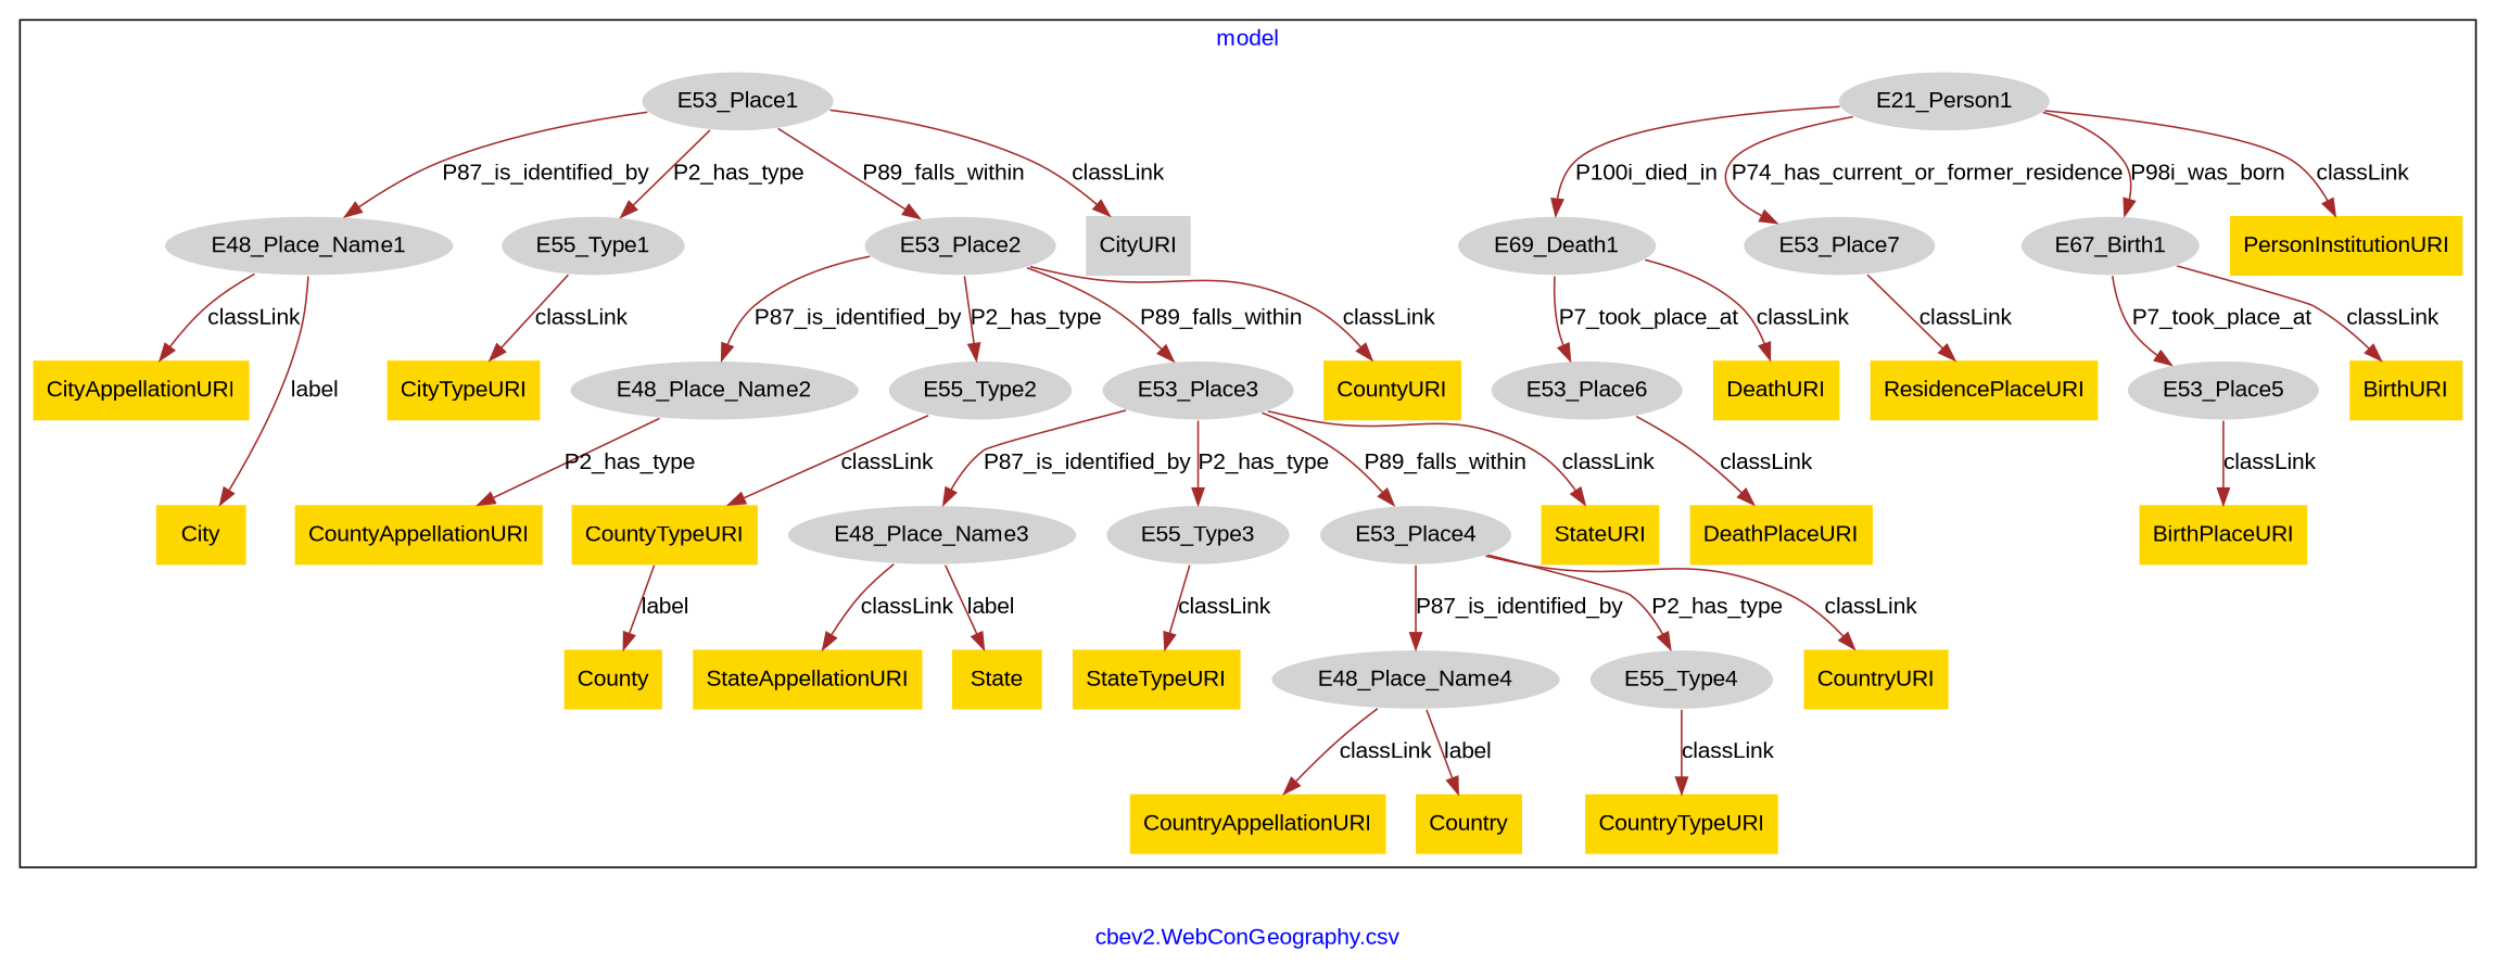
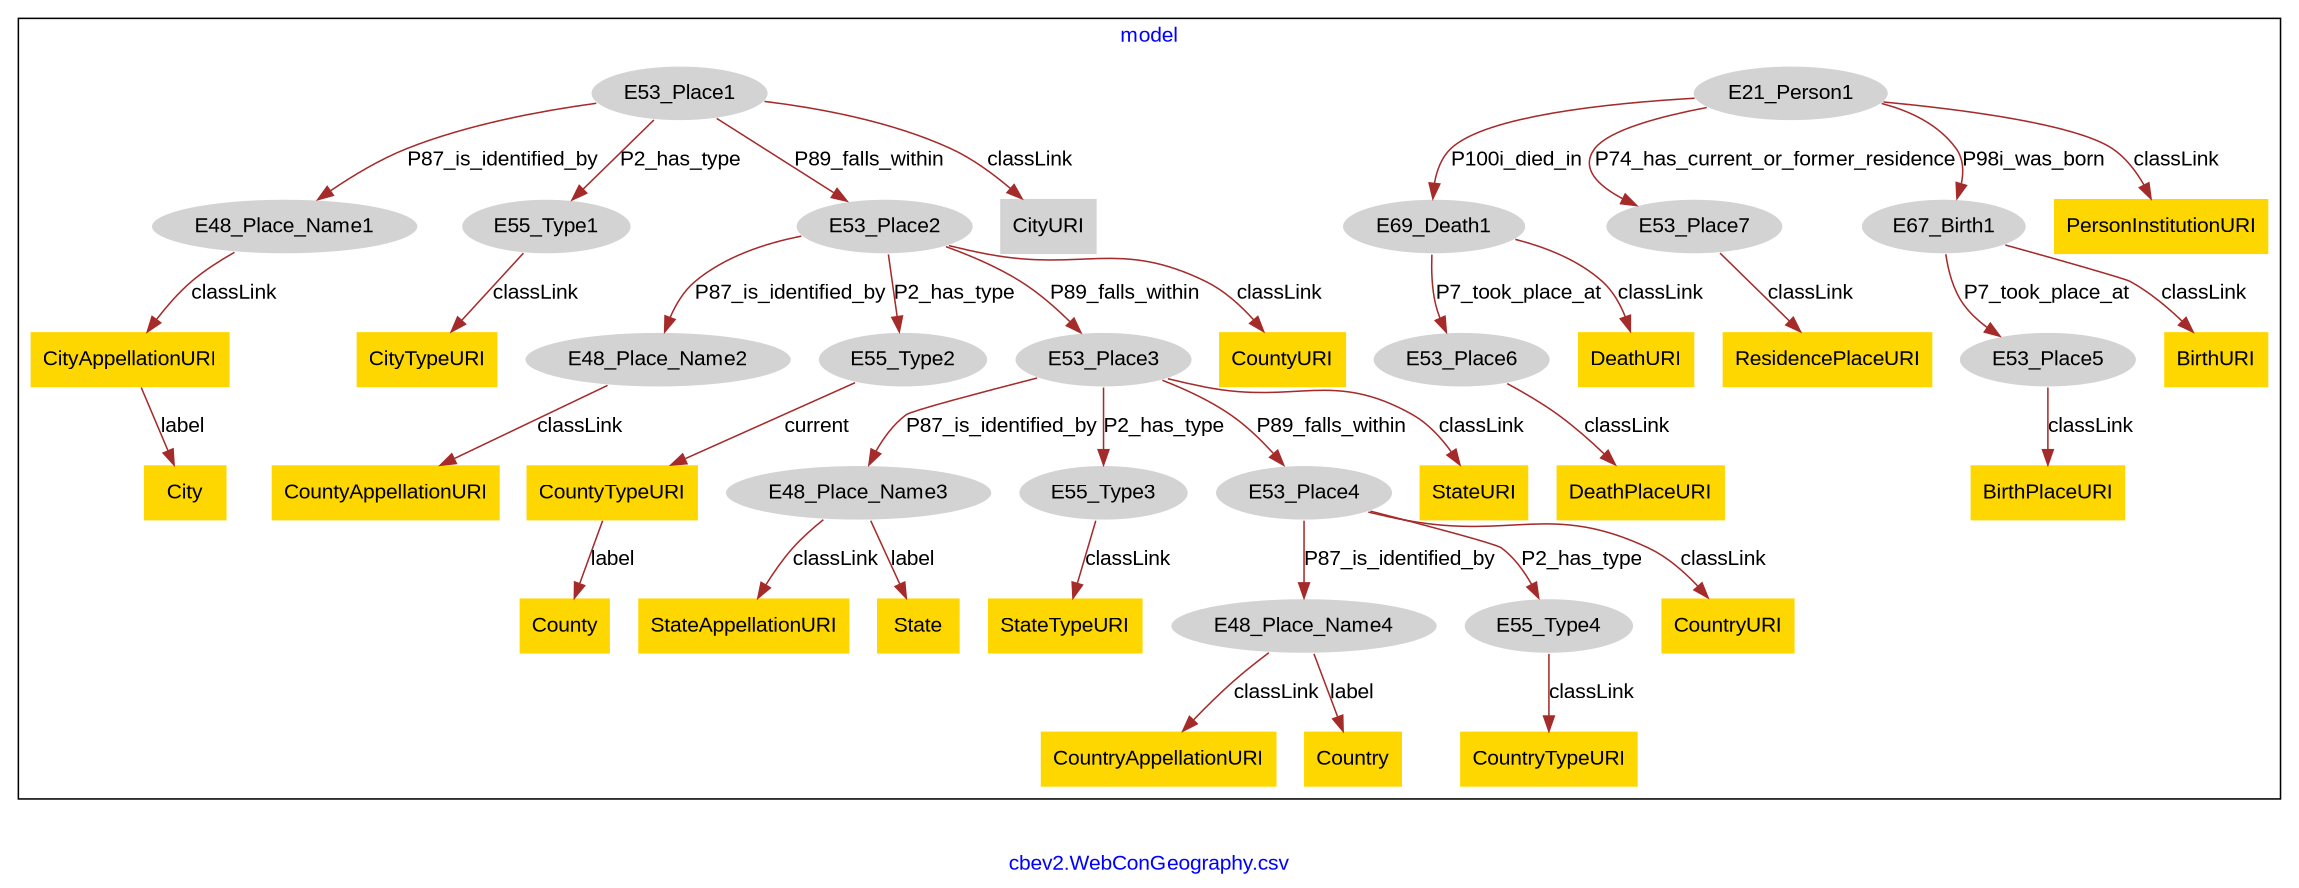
  digraph {
    fontcolor=blue
    fontname="Liberation Sans"
    label="cbev2.WebConGeography.csv"
    remincross=true
    node [fillcolor=gold fontname="Liberation Sans" style=filled shape=plaintext]
    edge [color=brown fontcolor=black fontname="Liberation Sans"]
    n1 [color=white fillcolor=lightgray label=E21_Person1 shape=""]
    n2 [color=white fillcolor=lightgray label=E69_Death1 shape=""]
    n3 [color=white fillcolor=lightgray label=E53_Place7 shape=""]
    n4 [color=white fillcolor=lightgray label=E67_Birth1 shape=""]
    n5 [label=PersonInstitutionURI]
    n6 [color=white fillcolor=lightgray label=E48_Place_Name1 shape=""]
    n7 [label=CityAppellationURI]
    n8 [label=City]
    n9 [color=white fillcolor=lightgray label=E48_Place_Name2 shape=""]
    n10 [label=CountyAppellationURI]
    n11 [label=County]
    n12 [color=white fillcolor=lightgray label=E48_Place_Name3 shape=""]
    n13 [label=StateAppellationURI]
    n14 [label=State]
    n15 [color=white fillcolor=lightgray label=E48_Place_Name4 shape=""]
    n16 [label=CountryAppellationURI]
    n17 [label=Country]
    n18 [color=white fillcolor=lightgray label=E53_Place1 shape=""]
    n19 [color=white fillcolor=lightgray label=E55_Type1 shape=""]
    n20 [color=white fillcolor=lightgray label=E53_Place2 shape=""]
    n21 [fillcolor=lightgray label=CityURI]
    n22 [color=white fillcolor=lightgray label=E55_Type2 shape=""]
    n23 [color=white fillcolor=lightgray label=E53_Place3 shape=""]
    n24 [label=CountyURI]
    n25 [color=white fillcolor=lightgray label=E55_Type3 shape=""]
    n26 [color=white fillcolor=lightgray label=E53_Place4 shape=""]
    n27 [label=StateURI]
    n28 [color=white fillcolor=lightgray label=E55_Type4 shape=""]
    n29 [label=CountryURI]
    n30 [color=white fillcolor=lightgray label=E53_Place5 shape=""]
    n31 [label=BirthPlaceURI]
    n32 [color=white fillcolor=lightgray label=E53_Place6 shape=""]
    n33 [label=DeathPlaceURI]
    n34 [label=ResidencePlaceURI]
    n35 [label=CityTypeURI]
    n36 [label=CountyTypeURI]
    n37 [label=StateTypeURI]
    n38 [label=CountryTypeURI]
    n39 [label=BirthURI]
    n40 [label=DeathURI]
    subgraph cluster_1 {
      label=model
      n1
      n2
      n3
      n4
      n5
      n6
      n7
      n8
      n9
      n10
      n11
      n12
      n13
      n14
      n15
      n16
      n17
      n18
      n19
      n20
      n21
      n22
      n23
      n24
      n25
      n26
      n27
      n28
      n29
      n30
      n31
      n32
      n33
      n34
      n35
      n36
      n37
      n38
      n39
      n40
    }
    n1 -> n2 [label=P100i_died_in]
    n1 -> n3 [label=P74_has_current_or_former_residence]
    n1 -> n4 [label=P98i_was_born]
    n1 -> n5 [label=classLink]
    n2 -> n32 [label=P7_took_place_at]
    n2 -> n40 [label=classLink]
    n3 -> n34 [label=classLink]
    n4 -> n30 [label=P7_took_place_at]
    n4 -> n39 [label=classLink]
    n6 -> n7 [label=classLink]
-   n6 -> n8 [label=label]
-   n9 -> n10 [label=P2_has_type]
+   n7 -> n8 [label=label]
+   n9 -> n10 [label=classLink]
    n12 -> n13 [label=classLink]
    n12 -> n14 [label=label]
    n15 -> n16 [label=classLink]
    n15 -> n17 [label=label]
    n18 -> n6 [label=P87_is_identified_by]
    n18 -> n19 [label=P2_has_type]
    n18 -> n20 [label=P89_falls_within]
    n18 -> n21 [label=classLink]
    n19 -> n35 [label=classLink]
    n20 -> n9 [label=P87_is_identified_by]
    n20 -> n22 [label=P2_has_type]
    n20 -> n23 [label=P89_falls_within]
    n20 -> n24 [label=classLink]
-   n22 -> n36 [label=classLink]
+   n22 -> n36 [label=current]
    n23 -> n12 [label=P87_is_identified_by]
    n23 -> n25 [label=P2_has_type]
    n23 -> n26 [label=P89_falls_within]
    n23 -> n27 [label=classLink]
    n25 -> n37 [label=classLink]
    n26 -> n15 [label=P87_is_identified_by]
    n26 -> n28 [label=P2_has_type]
    n26 -> n29 [label=classLink]
    n28 -> n38 [label=classLink]
    n30 -> n31 [label=classLink]
    n32 -> n33 [label=classLink]
    n36 -> n11 [label=label]
  }
